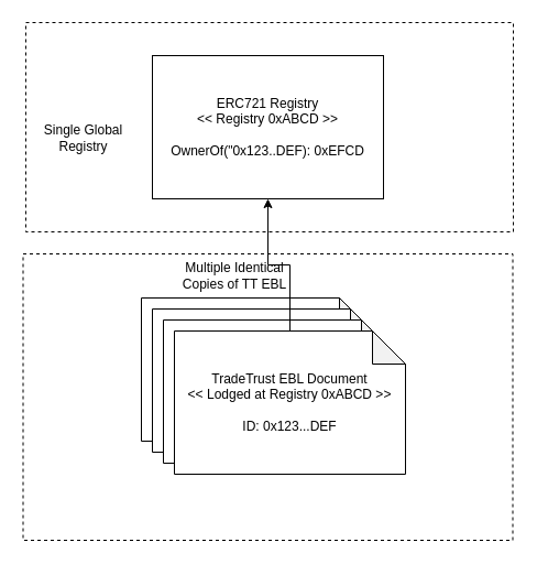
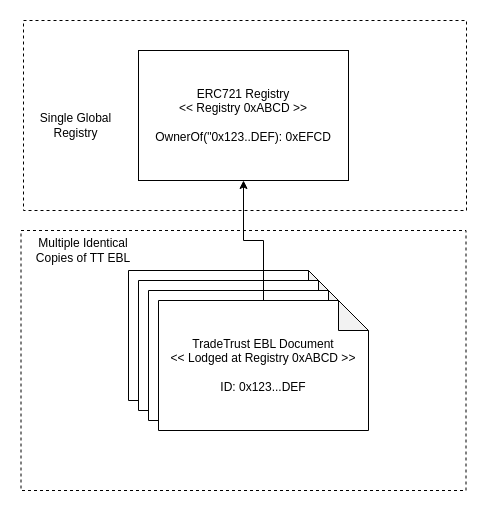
  <mxCell id="0" />
  <mxCell id="1" parent="0" />
  <mxCell id="2" value="" style="rounded=0;whiteSpace=wrap;html=1;dashed=1;" vertex="1" parent="1"><mxGeometry x="23" y="20" width="443" height="190" as="geometry" /></mxCell>
  <mxCell id="3" value="" style="rounded=0;whiteSpace=wrap;html=1;dashed=1;" vertex="1" parent="1"><mxGeometry x="20.5" y="230" width="445" height="260" as="geometry" /></mxCell>
  <mxCell id="4" value="TradeTrust EBL Document" style="shape=note;whiteSpace=wrap;html=1;backgroundOutline=1;darkOpacity=0.05;" vertex="1" parent="1"><mxGeometry x="128" y="270" width="210" height="130" as="geometry" /></mxCell>
  <mxCell id="5" value="TradeTrust EBL Document" style="shape=note;whiteSpace=wrap;html=1;backgroundOutline=1;darkOpacity=0.05;" vertex="1" parent="1"><mxGeometry x="138" y="280" width="210" height="130" as="geometry" /></mxCell>
  <mxCell id="6" value="TradeTrust EBL Document" style="shape=note;whiteSpace=wrap;html=1;backgroundOutline=1;darkOpacity=0.05;" vertex="1" parent="1"><mxGeometry x="148" y="290" width="210" height="130" as="geometry" /></mxCell>
  <mxCell id="7" value="" style="edgeStyle=orthogonalEdgeStyle;rounded=0;orthogonalLoop=1;jettySize=auto;html=1;" edge="1" parent="1" source="8" target="9"><mxGeometry relative="1" as="geometry" /></mxCell>
  <mxCell id="8" value="&lt;div&gt;TradeTrust EBL Document&lt;/div&gt;&lt;div&gt;&amp;lt;&amp;lt; Lodged at Registry 0xABCD &amp;gt;&amp;gt;&lt;br&gt;&lt;/div&gt;&lt;div&gt;&lt;br&gt;&lt;/div&gt;&lt;div&gt;ID: 0x123...DEF&lt;br&gt;&lt;/div&gt;" style="shape=note;whiteSpace=wrap;html=1;backgroundOutline=1;darkOpacity=0.05;" vertex="1" parent="1"><mxGeometry x="158" y="300" width="210" height="130" as="geometry" /></mxCell>
  <mxCell id="9" value="&lt;div&gt;ERC721 Registry&lt;/div&gt;&lt;div&gt;&amp;lt;&amp;lt; Registry 0xABCD &amp;gt;&amp;gt;&lt;br&gt;&lt;/div&gt;&lt;div&gt;&lt;br&gt;&lt;/div&gt;&lt;div&gt;OwnerOf(&quot;0x123..DEF): 0xEFCD&lt;br&gt;&lt;/div&gt;" style="shape=rectangle;whiteSpace=wrap;html=1;backgroundOutline=1;darkOpacity=0.05;" vertex="1" parent="1"><mxGeometry x="138" y="50" width="210" height="130" as="geometry" /></mxCell>
- <mxCell id="10" value="Multiple Identical Copies of TT EBL" style="text;html=1;strokeColor=none;fillColor=none;align=center;verticalAlign=middle;whiteSpace=wrap;rounded=0;dashed=1;" vertex="1" parent="1"><mxGeometry x="158" y="240" width="110" height="20" as="geometry" /></mxCell>
+ <mxCell id="10" value="Multiple Identical Copies of TT EBL" style="text;html=1;strokeColor=none;fillColor=none;align=center;verticalAlign=middle;whiteSpace=wrap;rounded=0;dashed=1;" vertex="1" parent="1"><mxGeometry x="28" y="240" width="110" height="20" as="geometry" /></mxCell>
  <mxCell id="11" value="Single Global Registry" style="text;html=1;strokeColor=none;fillColor=none;align=center;verticalAlign=middle;whiteSpace=wrap;rounded=0;dashed=1;" vertex="1" parent="1"><mxGeometry x="28" y="115" width="95" height="20" as="geometry" /></mxCell>
